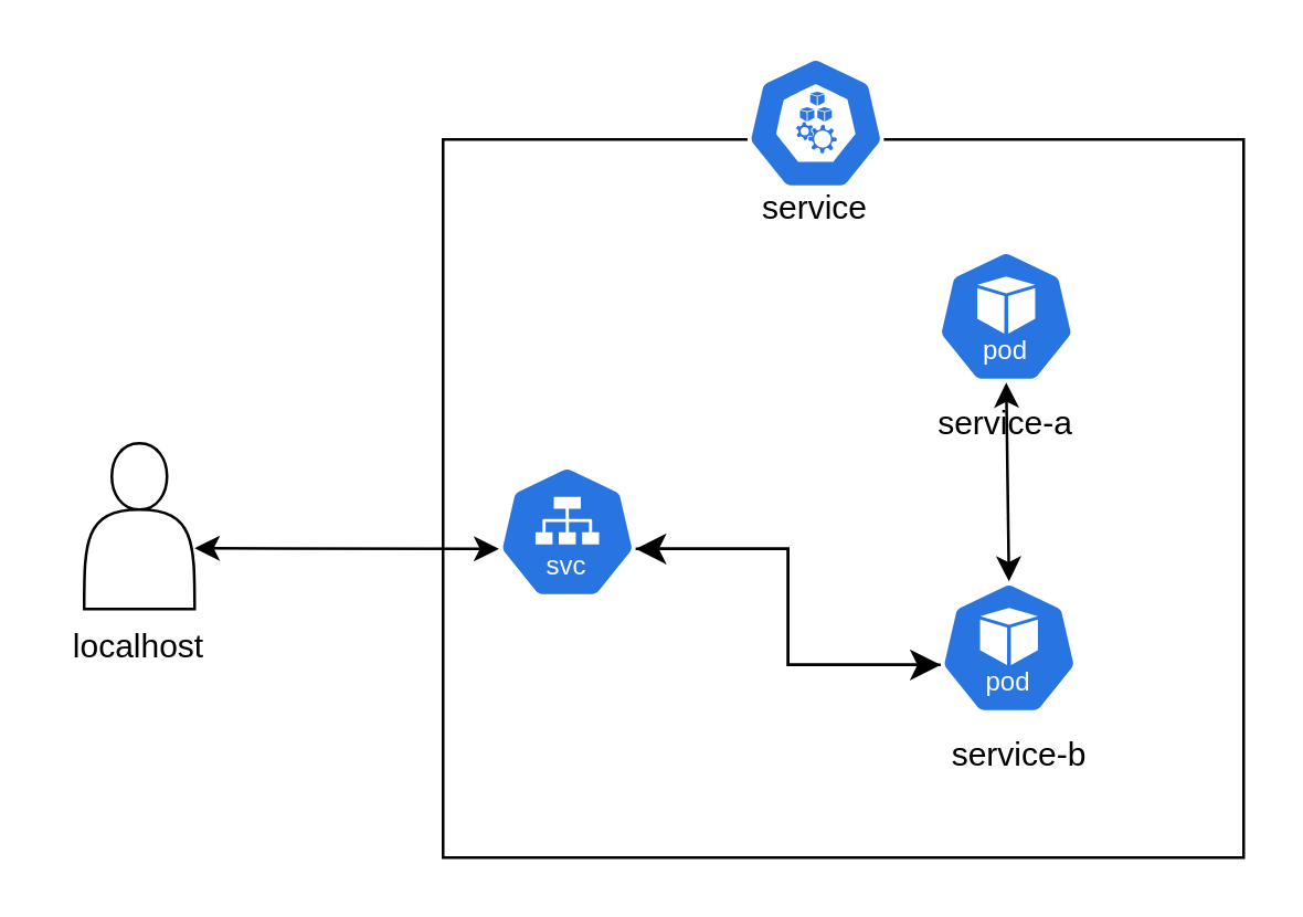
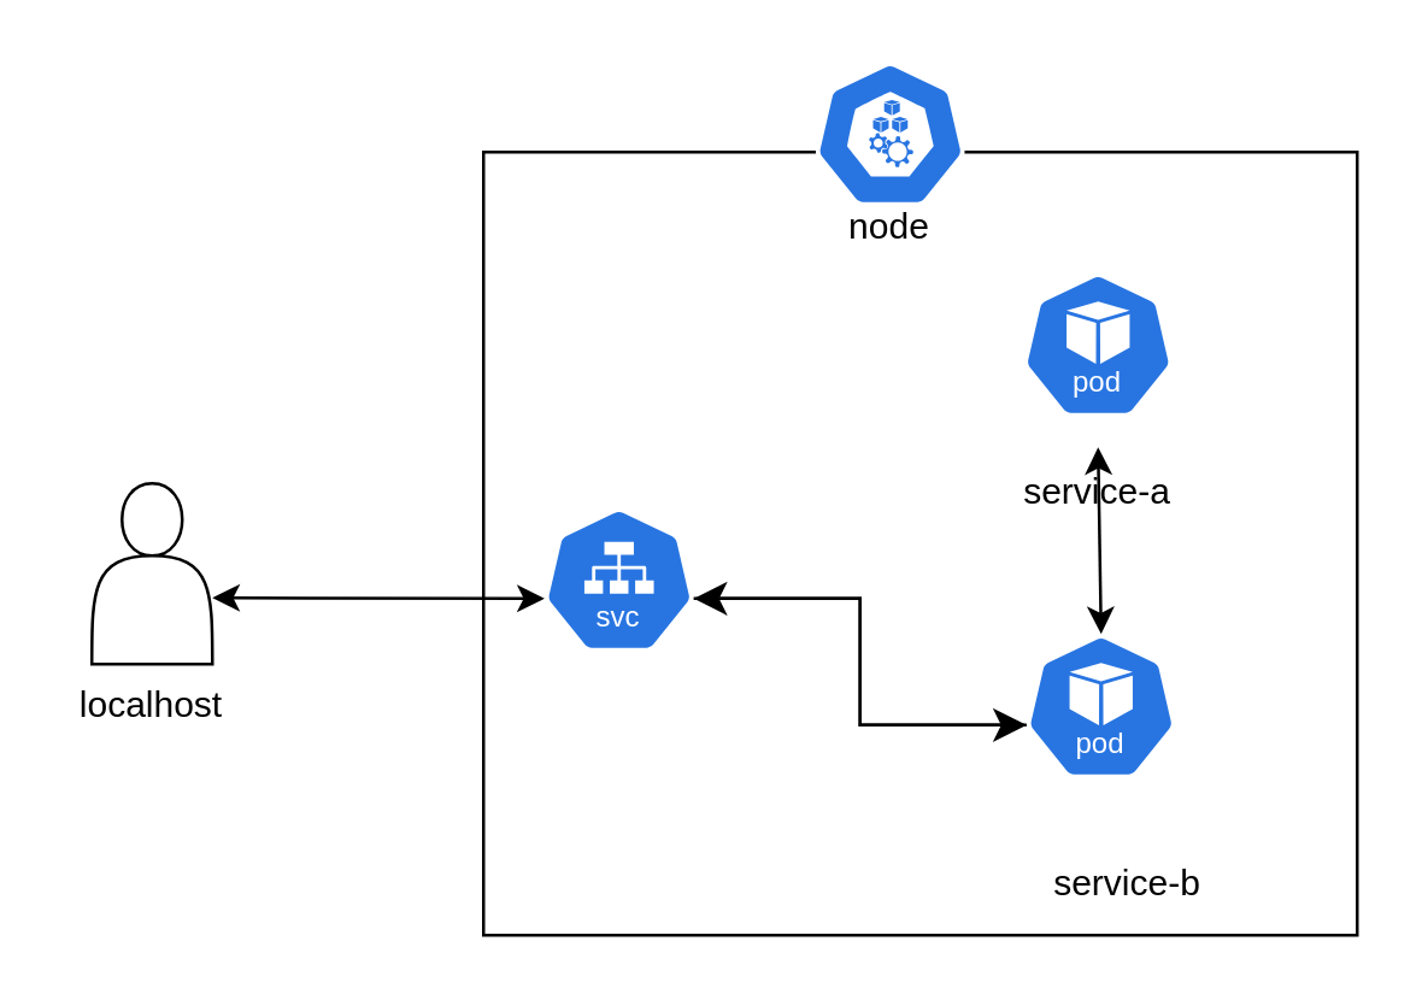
  <mxCell id="0" />
  <mxCell id="1" parent="0" />
  <mxCell id="2" value="" style="rounded=0;whiteSpace=wrap;html=1;" vertex="1" parent="1"><mxGeometry x="160" y="50" width="290" height="260" as="geometry" /></mxCell>
  <mxCell id="3" value="" style="aspect=fixed;sketch=0;html=1;dashed=0;whitespace=wrap;verticalLabelPosition=bottom;verticalAlign=top;fillColor=#2875E2;strokeColor=#ffffff;points=[[0.005,0.63,0],[0.1,0.2,0],[0.9,0.2,0],[0.5,0,0],[0.995,0.63,0],[0.72,0.99,0],[0.5,1,0],[0.28,0.99,0]];shape=mxgraph.kubernetes.icon2;kubernetesLabel=1;prIcon=pod" vertex="1" parent="1"><mxGeometry x="340" y="210" width="50" height="48" as="geometry" /></mxCell>
  <mxCell id="4" value="" style="aspect=fixed;sketch=0;html=1;dashed=0;whitespace=wrap;verticalLabelPosition=bottom;verticalAlign=top;fillColor=#2875E2;strokeColor=#ffffff;points=[[0.005,0.63,0],[0.1,0.2,0],[0.9,0.2,0],[0.5,0,0],[0.995,0.63,0],[0.72,0.99,0],[0.5,1,0],[0.28,0.99,0]];shape=mxgraph.kubernetes.icon2;kubernetesLabel=1;prIcon=pod" vertex="1" parent="1"><mxGeometry x="339" y="90" width="50" height="48" as="geometry" /></mxCell>
- <mxCell id="5" value="service-a" style="text;html=1;align=center;verticalAlign=middle;whiteSpace=wrap;rounded=0;" vertex="1" parent="1"><mxGeometry x="334" y="138" width="60" height="30" as="geometry" /></mxCell>
- <mxCell id="6" value="service-b" style="text;html=1;align=center;verticalAlign=middle;whiteSpace=wrap;rounded=0;" vertex="1" parent="1"><mxGeometry x="339" y="258" width="60" height="30" as="geometry" /></mxCell>
+ <mxCell id="5" value="service-a" style="text;html=1;align=center;verticalAlign=middle;whiteSpace=wrap;rounded=0;" vertex="1" parent="1"><mxGeometry x="334" y="148" width="60" height="30" as="geometry" /></mxCell>
+ <mxCell id="6" value="service-b" style="text;html=1;align=center;verticalAlign=middle;whiteSpace=wrap;rounded=0;" vertex="1" parent="1"><mxGeometry x="344" y="278" width="60" height="30" as="geometry" /></mxCell>
  <mxCell id="7" value="" style="endArrow=classic;startArrow=classic;html=1;rounded=0;exitX=0.5;exitY=0;exitDx=0;exitDy=0;exitPerimeter=0;entryX=0.5;entryY=0;entryDx=0;entryDy=0;" edge="1" parent="1" source="3" target="5"><mxGeometry width="50" height="50" relative="1" as="geometry"><mxPoint x="340" y="260" as="sourcePoint" /><mxPoint x="364" y="168" as="targetPoint" /></mxGeometry></mxCell>
  <mxCell id="8" value="" style="aspect=fixed;sketch=0;html=1;dashed=0;whitespace=wrap;verticalLabelPosition=bottom;verticalAlign=top;fillColor=#2875E2;strokeColor=#ffffff;points=[[0.005,0.63,0],[0.1,0.2,0],[0.9,0.2,0],[0.5,0,0],[0.995,0.63,0],[0.72,0.99,0],[0.5,1,0],[0.28,0.99,0]];shape=mxgraph.kubernetes.icon2;kubernetesLabel=1;prIcon=svc" vertex="1" parent="1"><mxGeometry x="180" y="168" width="50" height="48" as="geometry" /></mxCell>
  <mxCell id="9" value="" style="shape=actor;whiteSpace=wrap;html=1;" vertex="1" parent="1"><mxGeometry x="30" y="160" width="40" height="60" as="geometry" /></mxCell>
  <mxCell id="10" value="localhost" style="text;html=1;align=center;verticalAlign=middle;whiteSpace=wrap;rounded=0;" vertex="1" parent="1"><mxGeometry x="20" y="219" width="60" height="30" as="geometry" /></mxCell>
  <mxCell id="11" value="" style="endArrow=classic;startArrow=classic;html=1;rounded=0;exitX=1;exitY=0.633;exitDx=0;exitDy=0;exitPerimeter=0;entryX=0.005;entryY=0.63;entryDx=0;entryDy=0;entryPerimeter=0;" edge="1" parent="1" source="9" target="8"><mxGeometry width="50" height="50" relative="1" as="geometry"><mxPoint x="340" y="260" as="sourcePoint" /><mxPoint x="200" y="200" as="targetPoint" /></mxGeometry></mxCell>
  <mxCell id="12" value="" style="aspect=fixed;sketch=0;html=1;dashed=0;whitespace=wrap;verticalLabelPosition=bottom;verticalAlign=top;fillColor=#2875E2;strokeColor=#ffffff;points=[[0.005,0.63,0],[0.1,0.2,0],[0.9,0.2,0],[0.5,0,0],[0.995,0.63,0],[0.72,0.99,0],[0.5,1,0],[0.28,0.99,0]];shape=mxgraph.kubernetes.icon2;prIcon=node" vertex="1" parent="1"><mxGeometry x="270" y="20" width="50" height="48" as="geometry" /></mxCell>
- <mxCell id="13" value="service" style="text;html=1;align=center;verticalAlign=middle;whiteSpace=wrap;rounded=0;" vertex="1" parent="1"><mxGeometry x="265" y="60" width="60" height="30" as="geometry" /></mxCell>
+ <mxCell id="13" value="node" style="text;html=1;align=center;verticalAlign=middle;whiteSpace=wrap;rounded=0;" vertex="1" parent="1"><mxGeometry x="265" y="60" width="60" height="30" as="geometry" /></mxCell>
  <mxCell id="14" value="" style="edgeStyle=elbowEdgeStyle;elbow=horizontal;endArrow=classic;html=1;curved=0;rounded=0;endSize=8;startSize=8;exitX=0.995;exitY=0.63;exitDx=0;exitDy=0;exitPerimeter=0;entryX=0.005;entryY=0.63;entryDx=0;entryDy=0;entryPerimeter=0;" edge="1" parent="1" source="8" target="3"><mxGeometry width="50" height="50" relative="1" as="geometry"><mxPoint x="340" y="140" as="sourcePoint" /><mxPoint x="390" y="90" as="targetPoint" /></mxGeometry></mxCell>
  <mxCell id="15" value="" style="edgeStyle=elbowEdgeStyle;elbow=horizontal;endArrow=classic;html=1;curved=0;rounded=0;endSize=8;startSize=8;entryX=0.995;entryY=0.63;entryDx=0;entryDy=0;entryPerimeter=0;exitX=0.005;exitY=0.63;exitDx=0;exitDy=0;exitPerimeter=0;" edge="1" parent="1" source="3" target="8"><mxGeometry width="50" height="50" relative="1" as="geometry"><mxPoint x="240" y="320" as="sourcePoint" /><mxPoint x="290" y="270" as="targetPoint" /></mxGeometry></mxCell>
